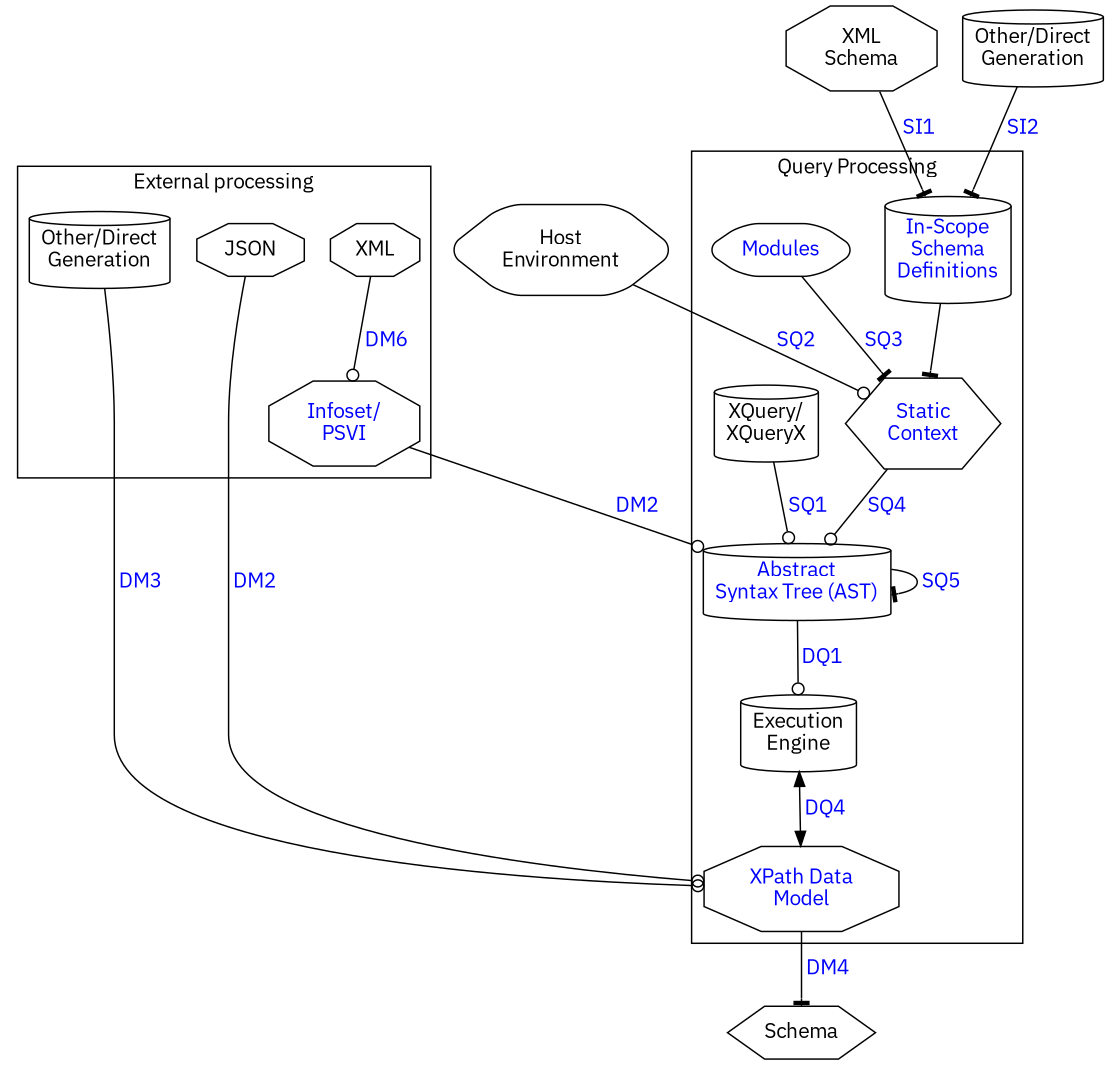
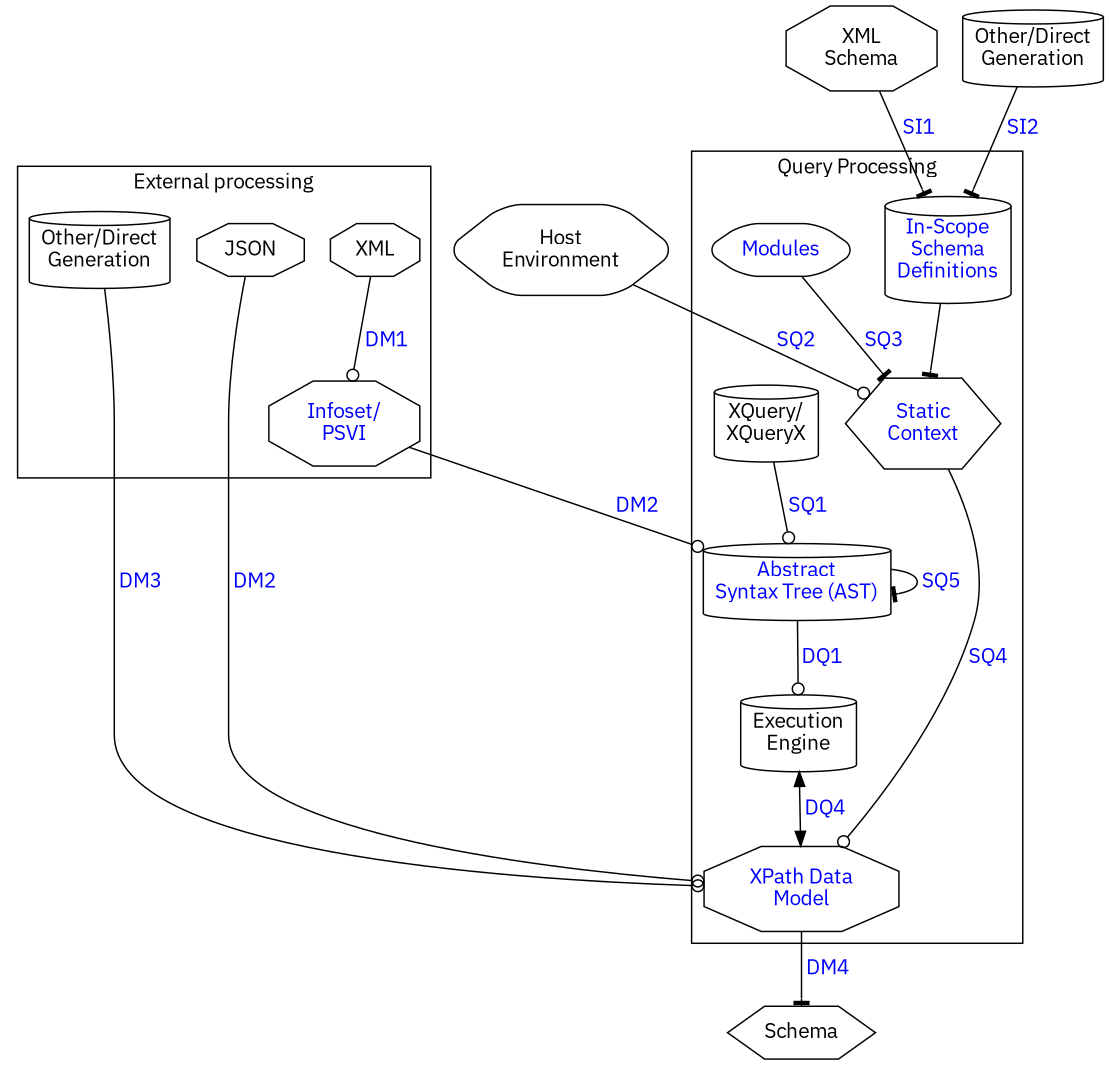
  digraph {
    fontname="IBM Plex Sans"
    node [fontname="IBM Plex Sans" shape=cylinder]
    edge [fontcolor=blue fontname="IBM Plex Sans" arrowhead=odot]
    n1 [label="Execution\nEngine" style=rounded]
    n2 [fontcolor=blue label="XPath Data\nModel" shape=octagon]
    n3 [fontcolor=blue label="Abstract\nSyntax Tree (AST)" style=rounded]
    n4 [fontcolor=blue label="Static\nContext" shape=hexagon]
    n5 [fontcolor=blue label="In-Scope\nSchema\nDefinitions"]
    n6 [label="XQuery/\nXQueryX" style=rounded]
    n7 [fontcolor=blue label=Modules shape=hexagon style=rounded]
    XML [shape=octagon]
    JSON [shape=octagon]
    n10 [fontcolor=blue label="Infoset/\nPSVI" shape=octagon]
    n11 [label="Other/Direct\nGeneration" style=rounded]
    n12 [bgcolor="#FF00FF" label=Schema shape=hexagon]
    n13 [label="XML\nSchema" shape=octagon]
    n14 [label="Other/Direct\nGeneration" style=rounded]
    n15 [label="Host\nEnvironment" shape=hexagon style=rounded]
    subgraph cluster_1 {
      label="Query Processing"
      n1
      n2
      n3
      n4
      n5
      n6
      n7
    }
    subgraph cluster_2 {
      label="External processing"
      XML
      JSON
      n10
      n11
    }
    n1 -> n2 [dir=both label=" DQ4" arrowhead=""]
    n2 -> n12 [arrowhead=tee label=" DM4"]
    n3 -> n1 [label=" DQ1"]
    n3 -> n3 [arrowhead=tee label=" SQ5"]
-   n4 -> n3 [label=" SQ4"]
+   n4 -> n2 [label=" SQ4"]
    n5 -> n4 [arrowhead=tee fontcolor=""]
    n6 -> n3 [label=" SQ1"]
    n7 -> n4 [arrowhead=tee label=" SQ3"]
-   XML -> n10 [label=" DM6"]
+   XML -> n10 [label=" DM1"]
    JSON -> n2 [label=" DM2"]
    n10 -> n3 [label=" DM2"]
    n11 -> n2 [label=" DM3"]
    n13 -> n5 [arrowhead=tee label=" SI1"]
    n14 -> n5 [arrowhead=tee label=" SI2"]
    n15 -> n4 [label=" SQ2"]
  }
